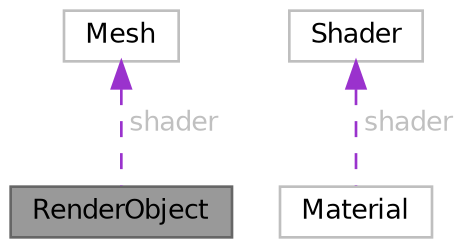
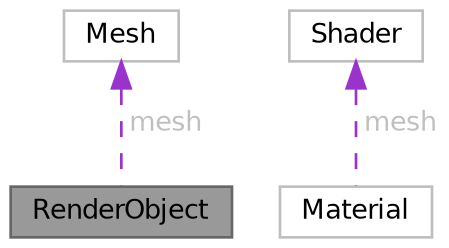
  digraph {
    node [color=grey75 fillcolor=white fontname=Helvetica fontsize=10 shape=box style=filled]
    edge [color=darkorchid3 dir=back fontcolor=grey fontname=Helvetica fontsize=10 labelfontname=Helvetica labelfontsize=10 style=dashed]
    n1 [color=gray40 fillcolor=grey60 fontcolor=black height=0.2 label=RenderObject width=0.4]
    n2 [height=0.2 label=Mesh width=0.4]
    n3 [height=0.2 label=Material width=0.4]
    n4 [height=0.2 label=Shader width=0.4]
-   n2 -> n1 [label=" shader"]
-   n4 -> n3 [label=" shader"]
+   n2 -> n1 [label=" mesh"]
+   n4 -> n3 [label=" mesh"]
  }
